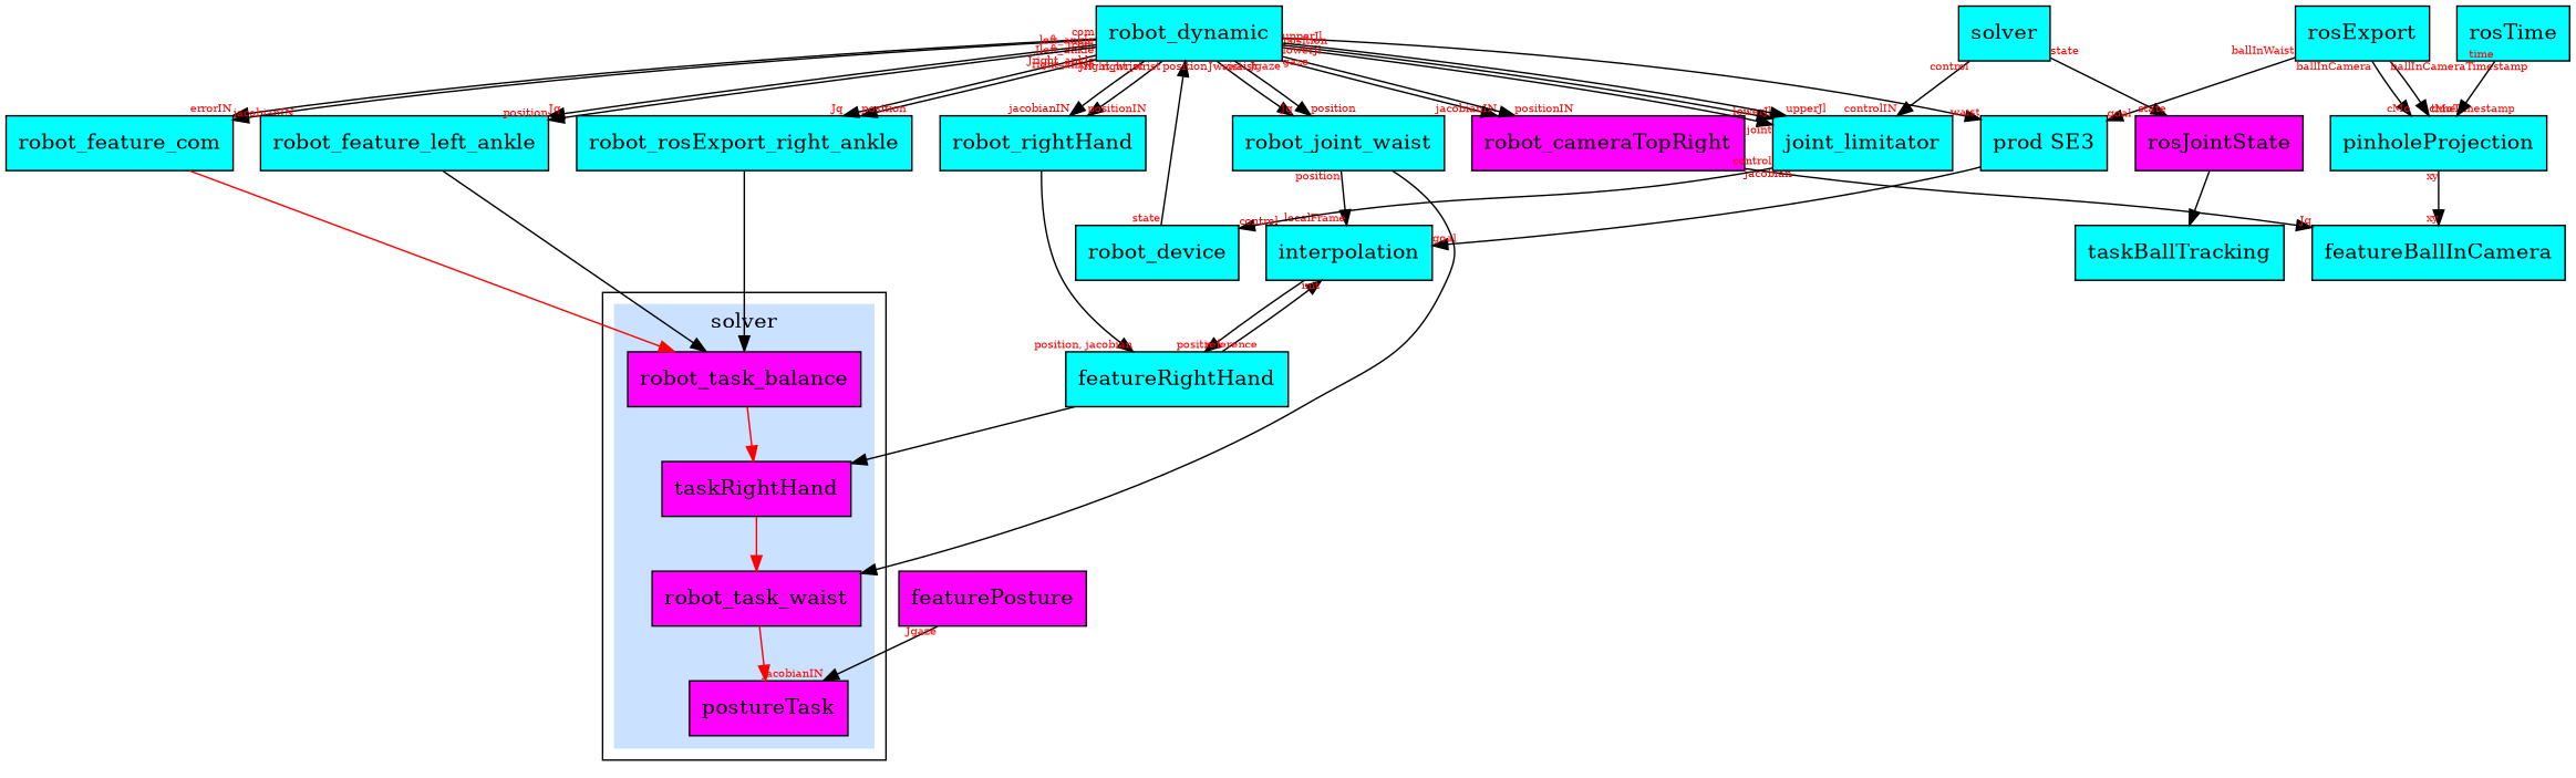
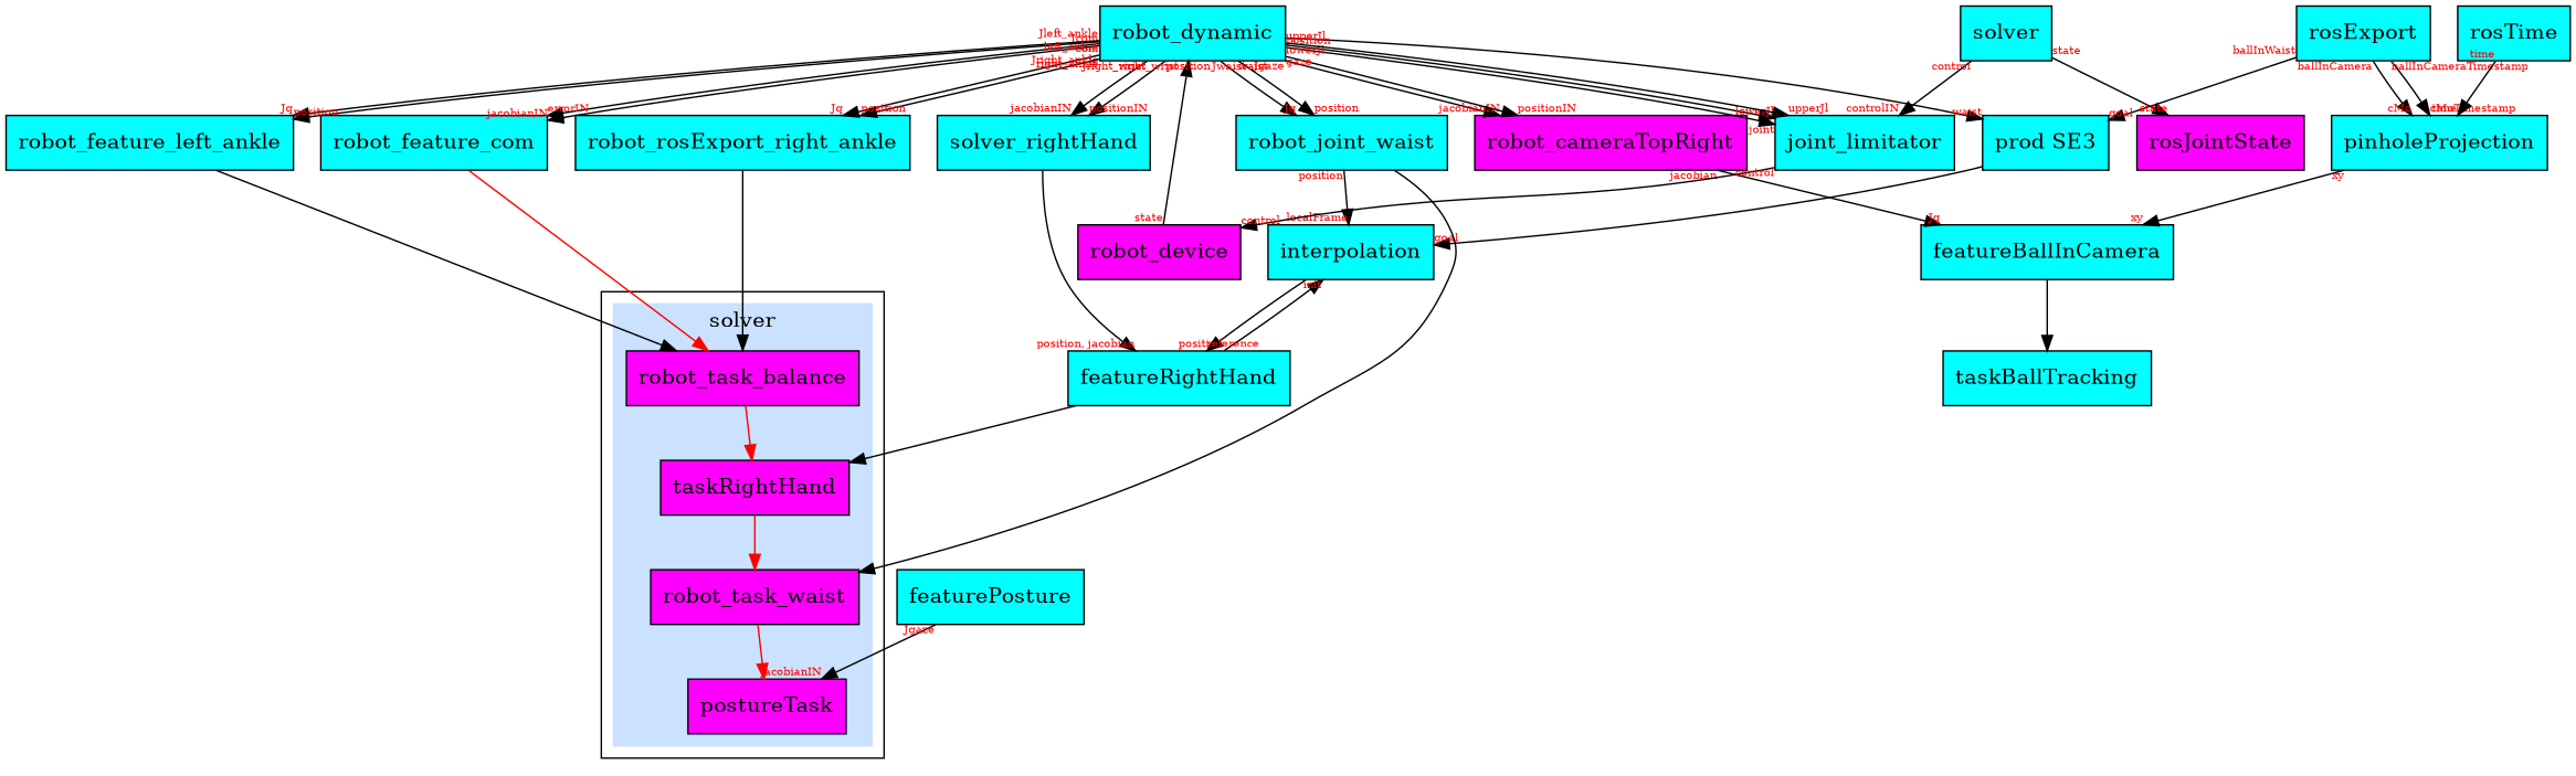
  digraph {
    node [color=black fillcolor=cyan fontcolor=black shape=box style=filled]
    edge [fontcolor=red fontsize=7]
    n1 [fillcolor=magenta label=postureTask]
    n2 [fillcolor=magenta label=robot_task_balance]
    n3 [fillcolor=magenta label=robot_task_waist]
    n4 [fillcolor=magenta label=taskRightHand]
    n5 [label=featureBallInCamera]
    n6 [label=taskBallTracking]
    n7 [fillcolor=magenta label=robot_cameraTopRight]
    n8 [label=pinholeProjection]
-   n9 [fillcolor=magenta label=featurePosture]
-   n10 [label=robot_device]
+   n9 [label=featurePosture]
+   n10 [fillcolor=magenta label=robot_device]
    n11 [label=robot_dynamic]
-   n12 [label=robot_rightHand]
+   n12 [label=solver_rightHand]
    n13 [label="prod SE3"]
    n14 [label=robot_joint_waist]
    n15 [label=joint_limitator]
    n16 [label=robot_feature_com]
    n17 [label=robot_feature_left_ankle]
    n18 [label=robot_rosExport_right_ankle]
    n19 [fillcolor=magenta label=rosJointState]
    n20 [label=featureRightHand]
    n21 [label=interpolation]
    n22 [label=rosExport]
    n23 [label=solver]
    n24 [label=rosTime]
    subgraph cluster_1 {
      subgraph cluster_2 {
        color=lightsteelblue1
        label=solver
        style=filled
        n1
        n2
        n3
        n4
      }
    }
    n2 -> n4 [color=red fontcolor="" fontsize=""]
    n3 -> n1 [color=red fontcolor="" fontsize=""]
    n4 -> n3 [color=red fontcolor="" fontsize=""]
-   n19 -> n6 [fontcolor="" fontsize=""]
+   n5 -> n6 [fontcolor="" fontsize=""]
    n7 -> n5 [headlabel=Jq taillabel=jacobian]
    n8 -> n5 [headlabel=xy taillabel=xy]
    n9 -> n1 [headlabel=jacobianIN taillabel=Jgaze]
    n10 -> n11 [headlabel=position taillabel=state]
    n11 -> n7 [headlabel=jacobianIN taillabel=Jgaze]
    n11 -> n7 [headlabel=positionIN taillabel=gaze]
    n11 -> n12 [headlabel=jacobianIN taillabel=Jright_wrist]
    n11 -> n12 [headlabel=positionIN taillabel=right_wrist]
    n11 -> n13 [headlabel=waist]
    n11 -> n14 [headlabel=Jq taillabel=Jwaist]
    n11 -> n14 [headlabel=position taillabel=waist]
    n11 -> n15 [headlabel=joint taillabel=position]
    n11 -> n15 [headlabel=lowerJl taillabel=lowerJl]
    n11 -> n15 [headlabel=upperJl taillabel=upperJl]
    n11 -> n16 [headlabel=errorIN taillabel=com]
    n11 -> n16 [headlabel=jacobianIN taillabel=Jcom]
    n11 -> n17 [headlabel=Jq taillabel=Jleft_ankle]
    n11 -> n17 [headlabel=position taillabel=left_ankle]
    n11 -> n18 [headlabel=Jq taillabel=Jright_ankle]
    n11 -> n18 [headlabel=position taillabel=right_ankle]
    n12 -> n20 [headlabel="position, jacobian"]
    n13 -> n21 [headlabel=goal]
    n14 -> n3 [fontcolor="" fontsize=""]
    n14 -> n21 [headlabel=localFrame taillabel=position]
    n15 -> n10 [headlabel=control taillabel=control]
    n16 -> n2 [color=red fontcolor="" fontsize=""]
    n17 -> n2 [fontcolor="" fontsize=""]
    n18 -> n2 [fontcolor="" fontsize=""]
    n20 -> n4 [fontcolor="" fontsize=""]
    n20 -> n21 [headlabel=init taillabel=position]
    n21 -> n20 [headlabel=reference]
    n22 -> n8 [headlabel=cMo taillabel=ballInCamera]
    n22 -> n8 [headlabel=cMoTimestamp taillabel=ballInCameraTimestamp]
    n22 -> n13 [headlabel=goal taillabel=ballInWaist]
    n23 -> n15 [headlabel=controlIN taillabel=control]
    n23 -> n19 [headlabel=state taillabel=state]
    n24 -> n8 [headlabel=time taillabel=time]
  }
